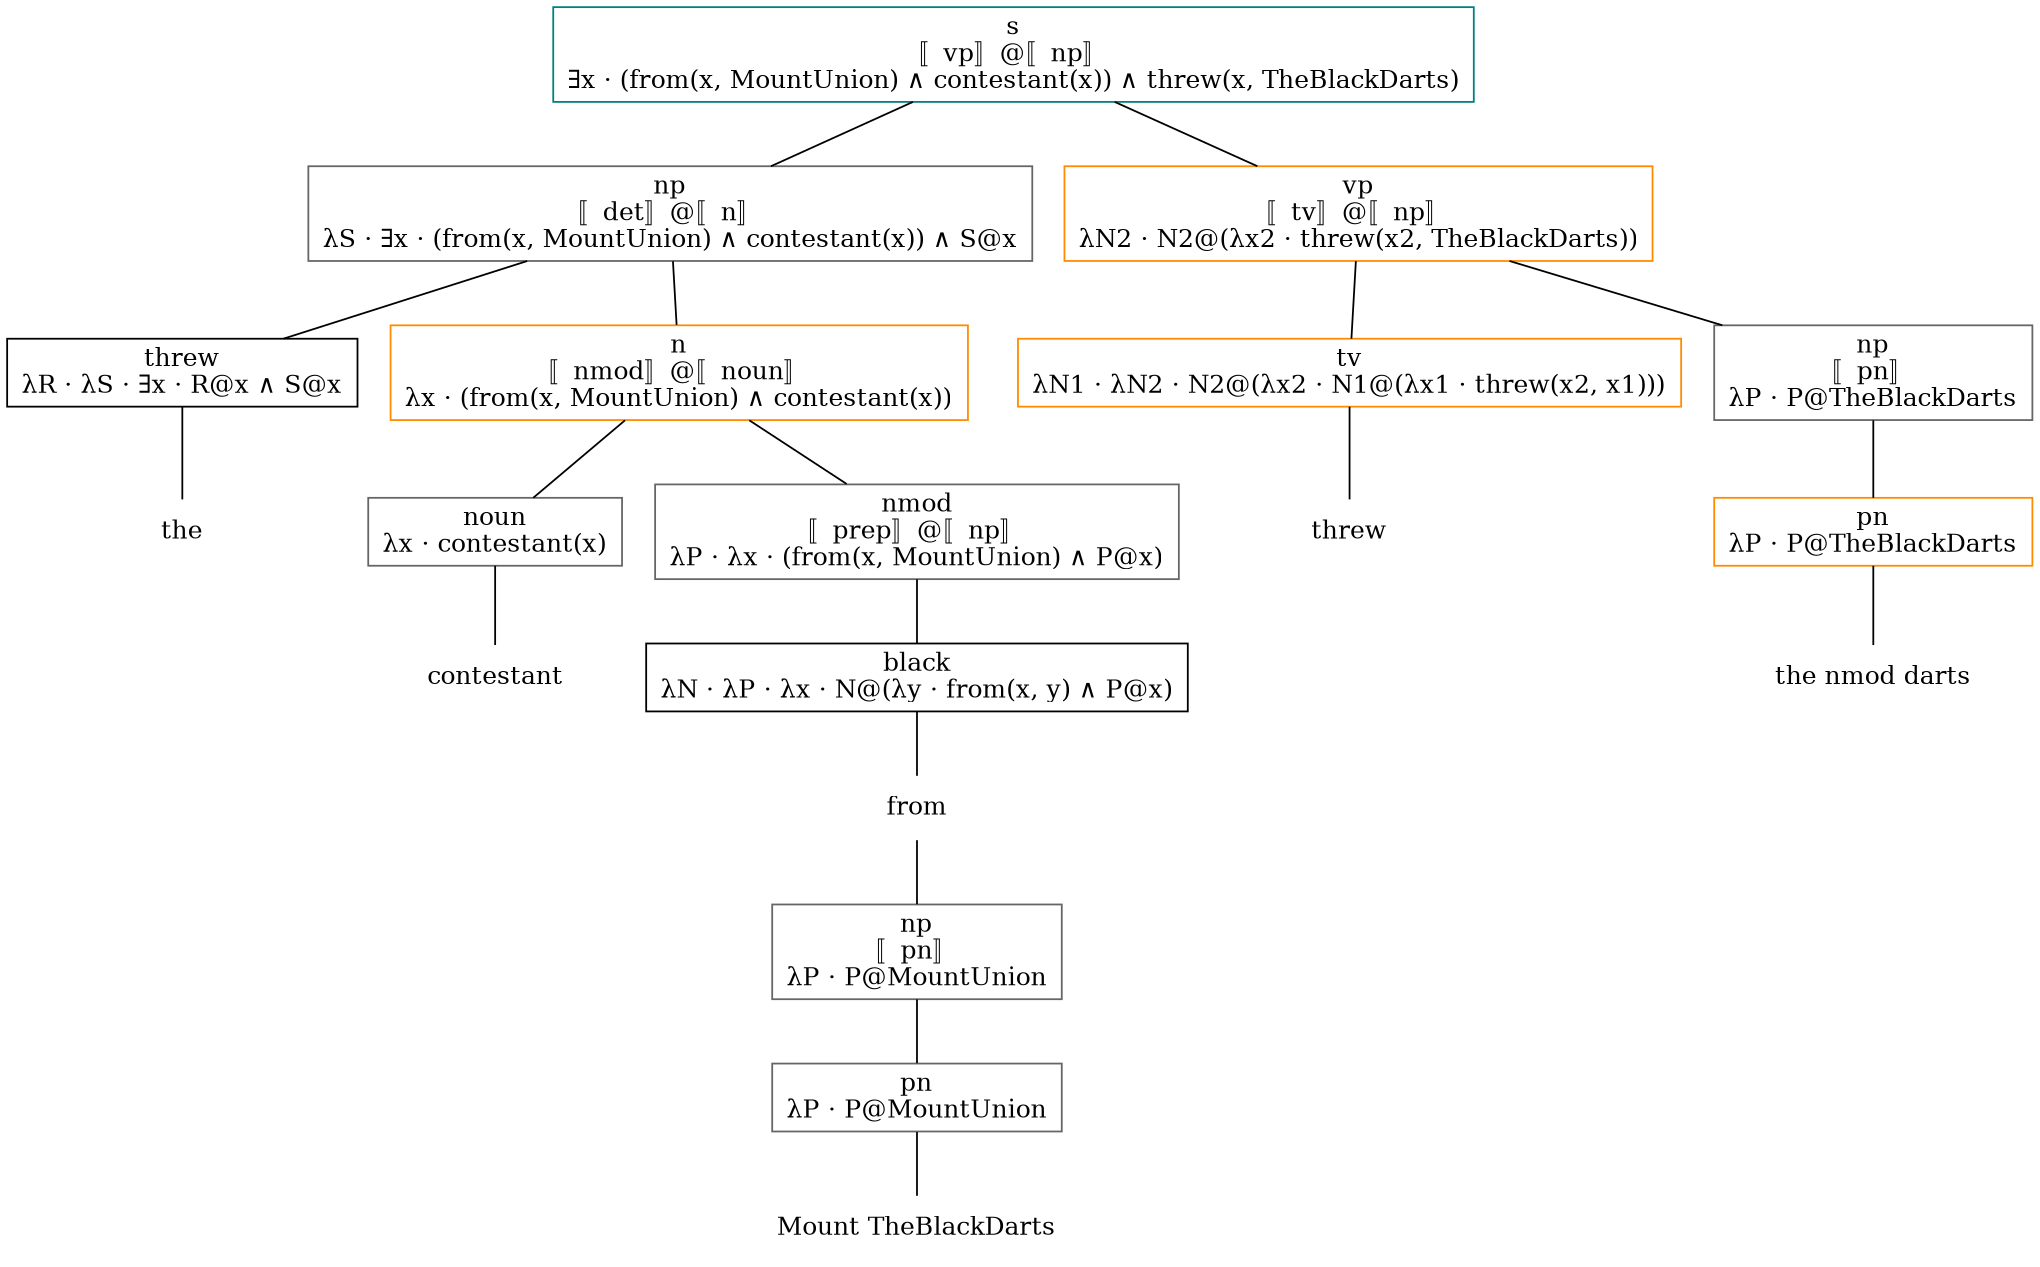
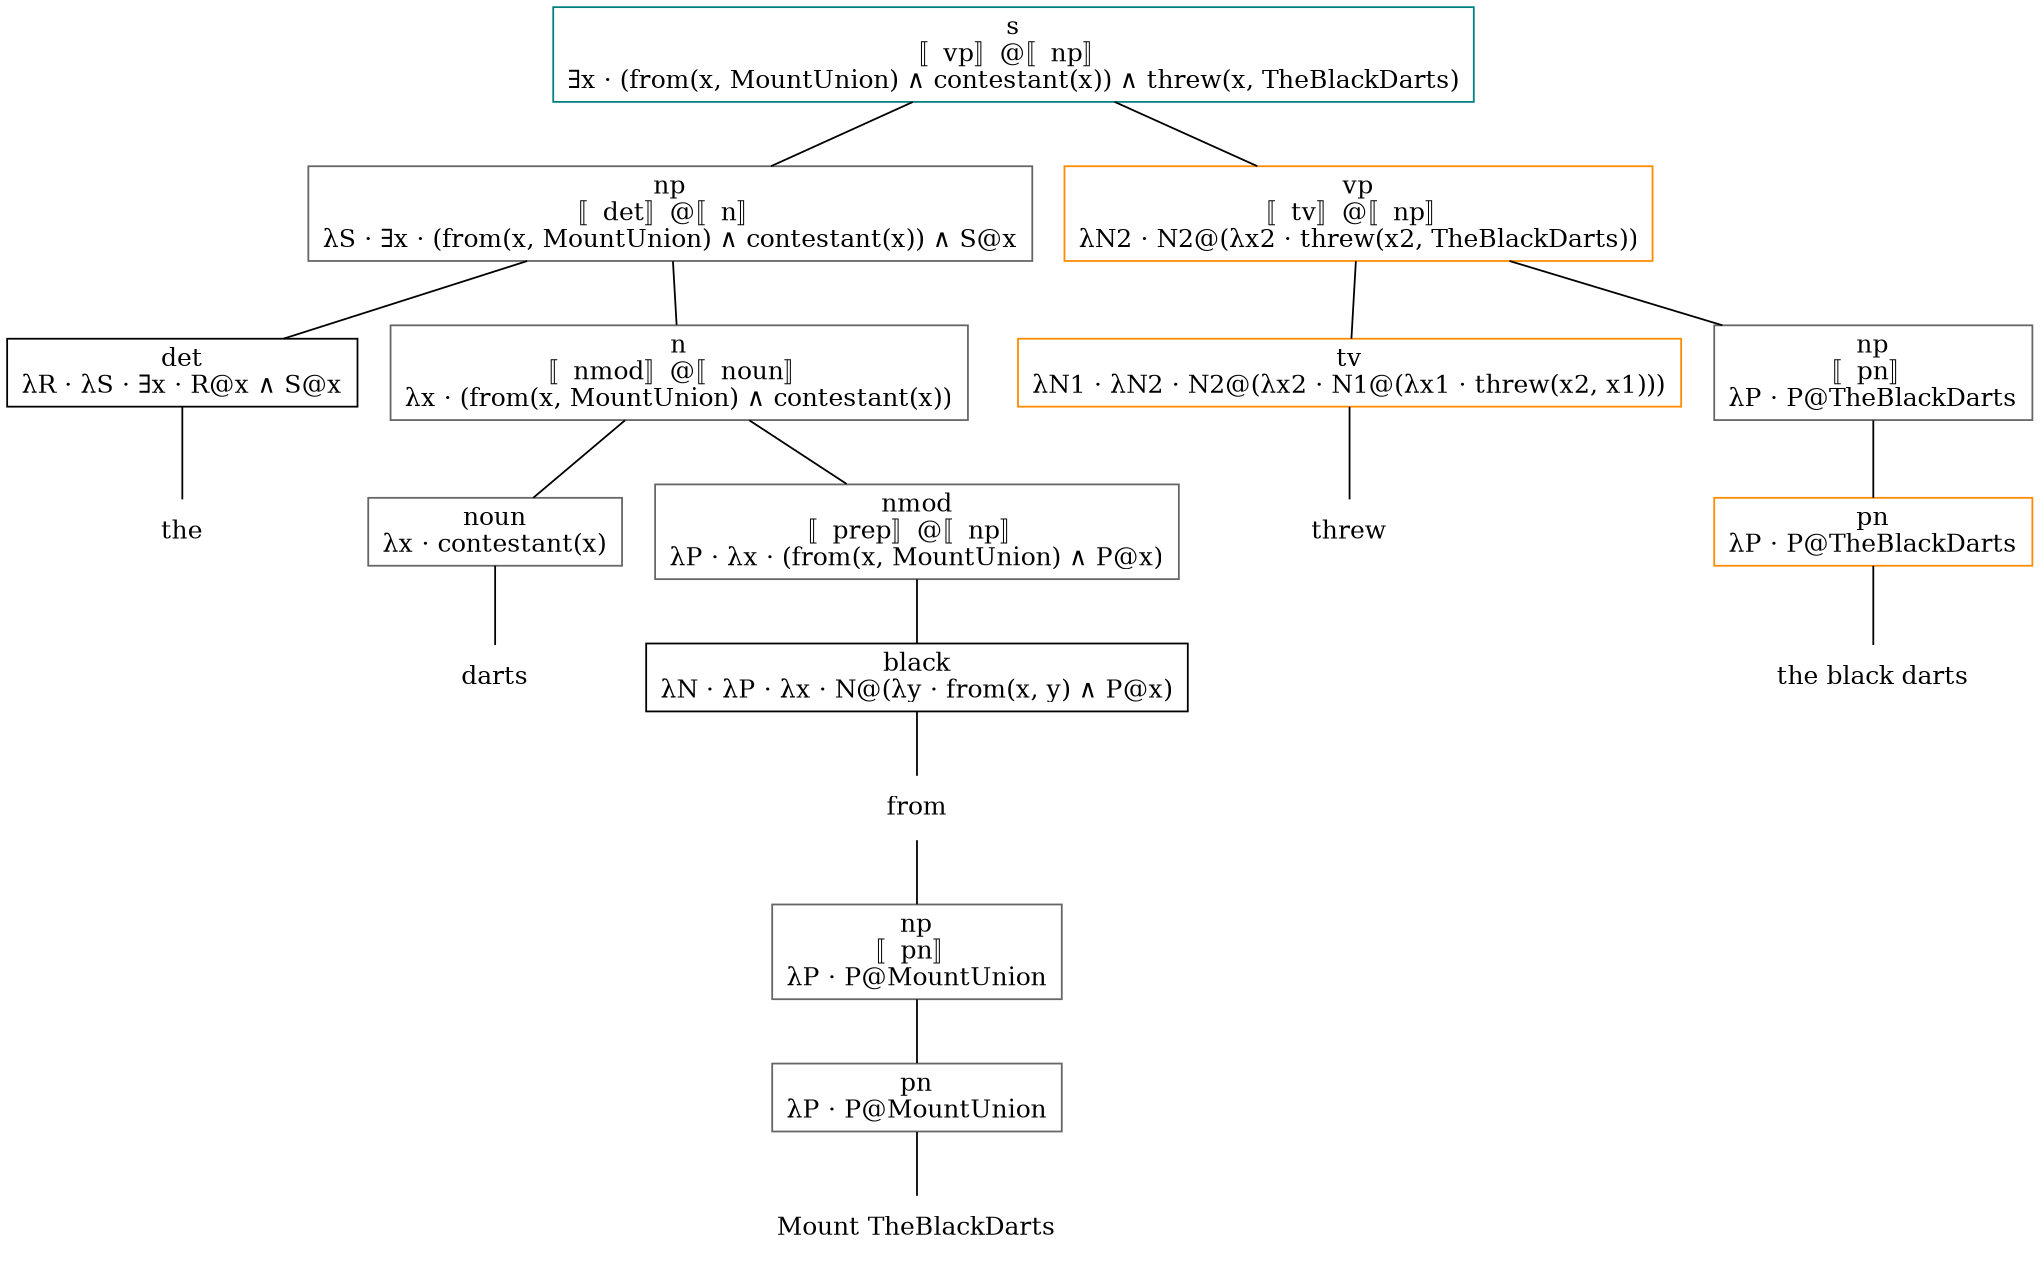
  graph {
    node [color=gray40 shape=box]
    the [shape=none]
-   contestant [color=teal shape=none]
+   contestant [color=teal shape=none label=darts]
    from [color=teal shape=none]
    n4 [label="np\n&#x301a;pn&#x301b;\n&lambda;P &middot; P@MountUnion"]
    n5 [label="Mount TheBlackDarts" shape=none]
    threw [color=black shape=none]
-   "the black darts" [color=black shape=none label="the nmod darts"]
+   "the black darts" [color=black shape=none]
    n8 [color=teal label="s\n&#x301a;vp&#x301b;@&#x301a;np&#x301b;\n&exist;x &middot; (from(x, MountUnion) &and; contestant(x)) &and; threw(x, TheBlackDarts)"]
    n9 [label="np\n&#x301a;det&#x301b;@&#x301a;n&#x301b;\n&lambda;S &middot; &exist;x &middot; (from(x, MountUnion) &and; contestant(x)) &and; S@x"]
    n10 [color=darkorange label="vp\n&#x301a;tv&#x301b;@&#x301a;np&#x301b;\n&lambda;N2 &middot; N2@(&lambda;x2 &middot; threw(x2, TheBlackDarts))"]
-   n11 [color=black label="threw\n&lambda;R &middot; &lambda;S &middot; &exist;x &middot; R@x &and; S@x"]
-   n12 [color=darkorange label="n\n&#x301a;nmod&#x301b;@&#x301a;noun&#x301b;\n&lambda;x &middot; (from(x, MountUnion) &and; contestant(x))"]
+   n11 [color=black label="det\n&lambda;R &middot; &lambda;S &middot; &exist;x &middot; R@x &and; S@x"]
+   n12 [label="n\n&#x301a;nmod&#x301b;@&#x301a;noun&#x301b;\n&lambda;x &middot; (from(x, MountUnion) &and; contestant(x))"]
    n13 [color=darkorange label="tv\n&lambda;N1 &middot; &lambda;N2 &middot; N2@(&lambda;x2 &middot; N1@(&lambda;x1 &middot; threw(x2, x1)))"]
    n14 [label="np\n&#x301a;pn&#x301b;\n&lambda;P &middot; P@TheBlackDarts"]
    n15 [label="noun\n&lambda;x &middot; contestant(x)"]
    n16 [label="nmod\n&#x301a;prep&#x301b;@&#x301a;np&#x301b;\n&lambda;P &middot; &lambda;x &middot; (from(x, MountUnion) &and; P@x)"]
    n17 [color=darkorange label="pn\n&lambda;P &middot; P@TheBlackDarts"]
    n18 [color=black label="black\n&lambda;N &middot; &lambda;P &middot; &lambda;x &middot; N@(&lambda;y &middot; from(x, y) &and; P@x)"]
    n19 [label="pn\n&lambda;P &middot; P@MountUnion"]
    from -- n4
    n4 -- n19
    n8 -- n9
    n8 -- n10
    n9 -- n11
    n9 -- n12
    n10 -- n13
    n10 -- n14
    n11 -- the
    n12 -- n15
    n12 -- n16
    n13 -- threw
    n14 -- n17
    n15 -- contestant
    n16 -- n18
    n17 -- "the black darts"
    n18 -- from
    n19 -- n5
  }
